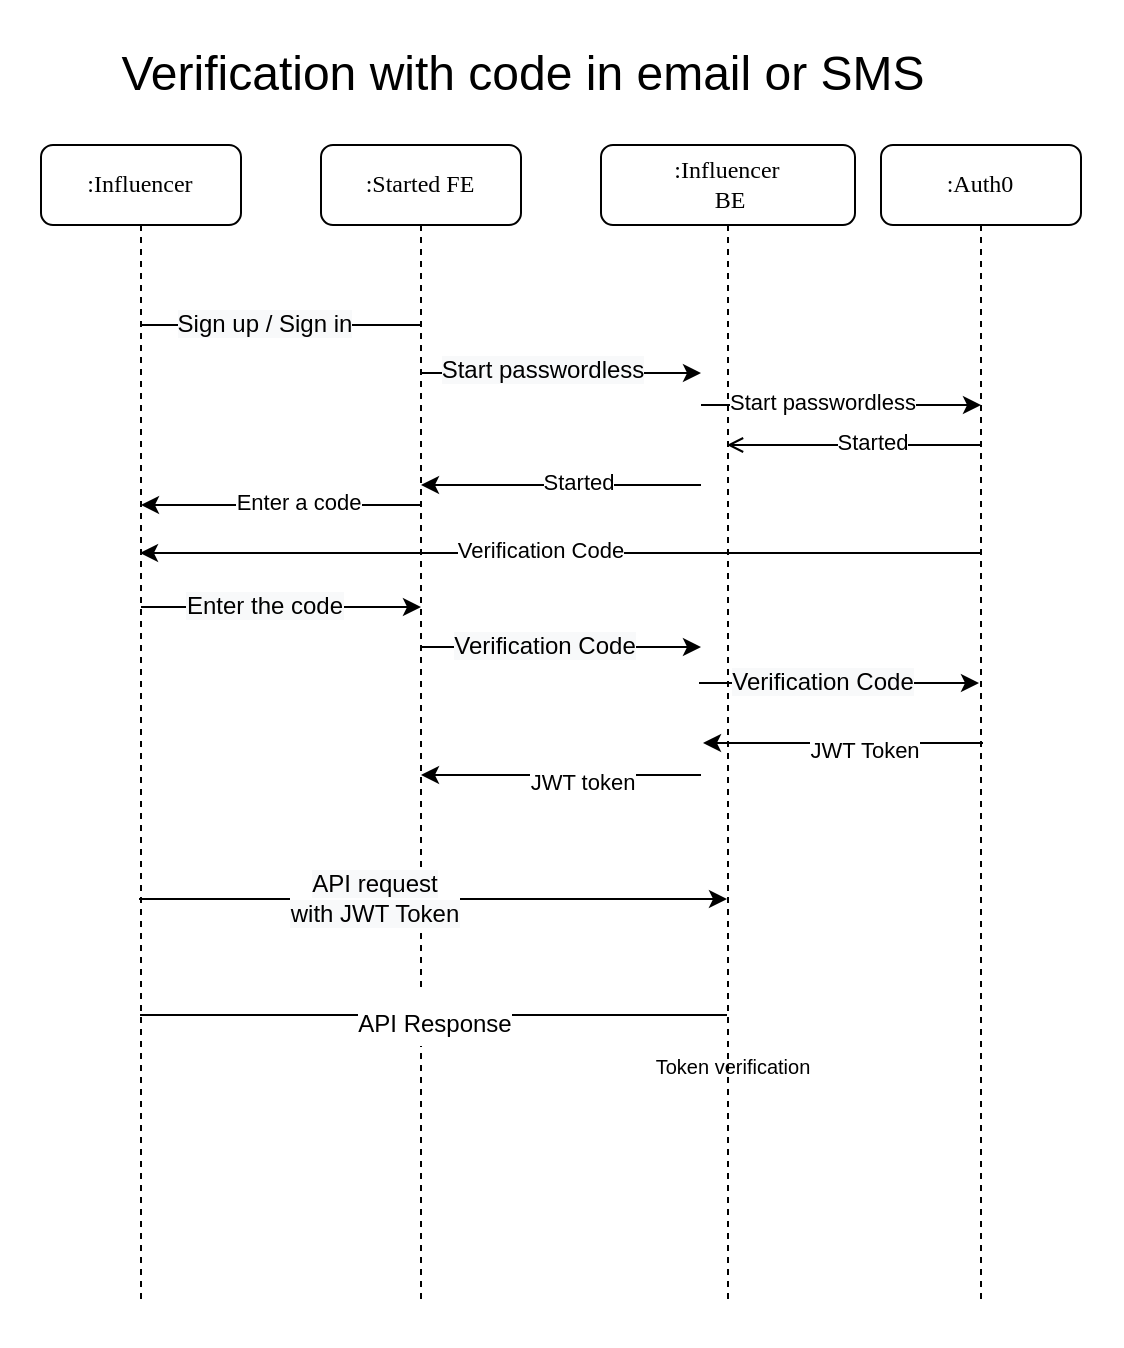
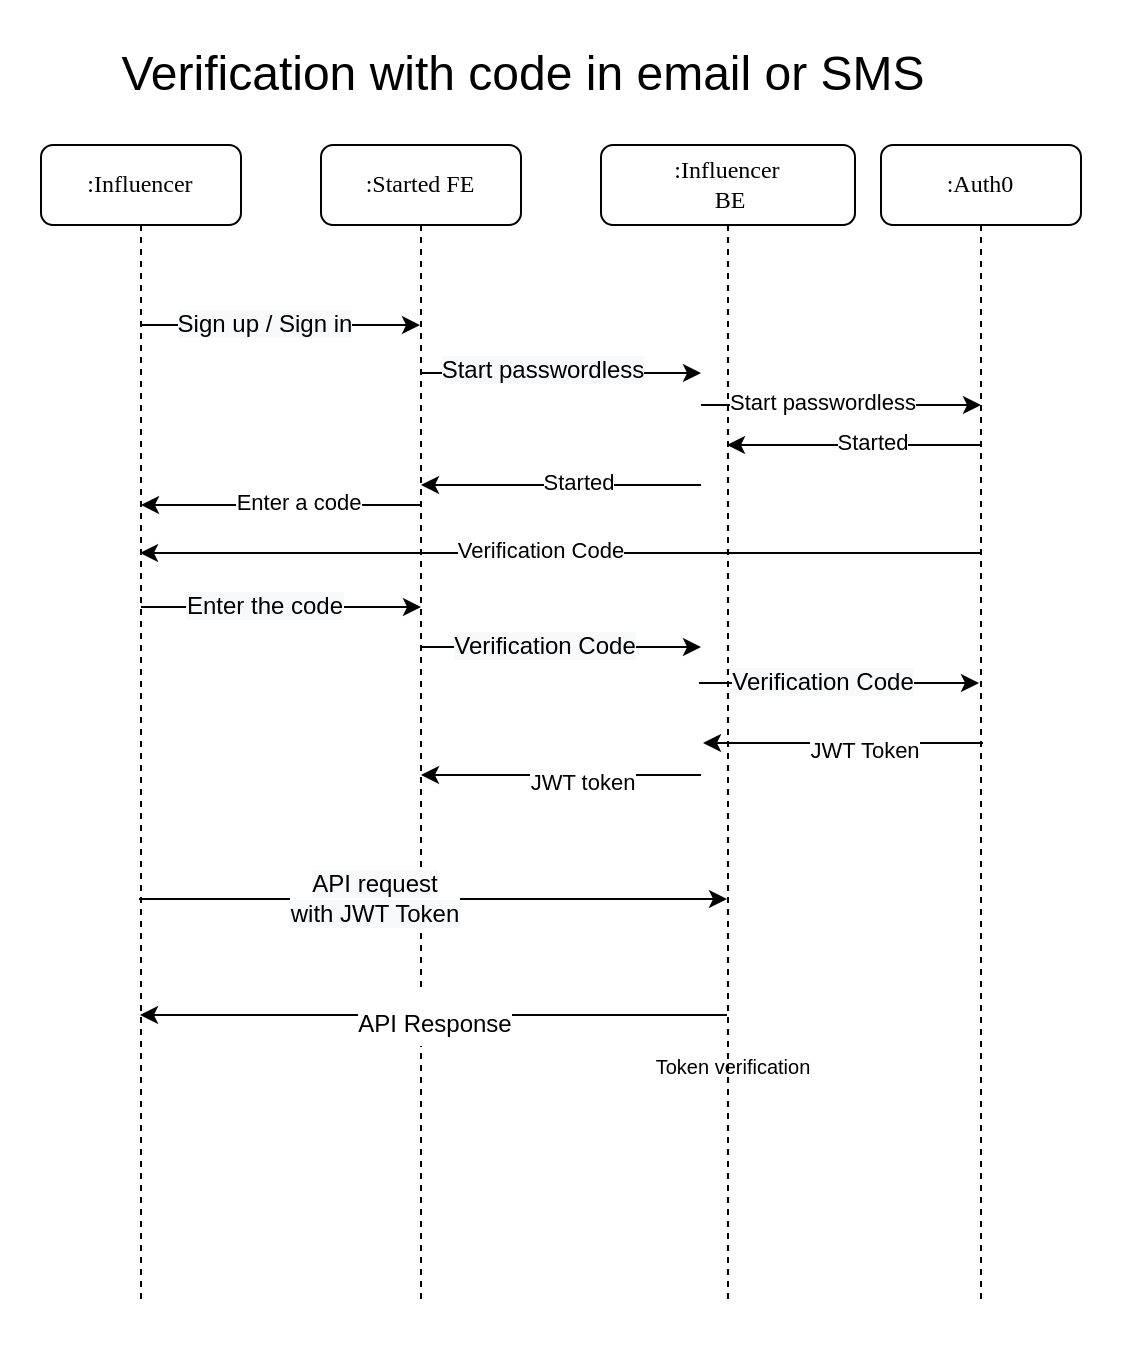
  <mxCell id="0" />
  <mxCell id="1" parent="0" />
  <mxCell id="2" value=":Started FE" style="shape=umlLifeline;perimeter=lifelinePerimeter;whiteSpace=wrap;html=1;container=1;collapsible=0;recursiveResize=0;outlineConnect=0;rounded=1;shadow=0;comic=0;labelBackgroundColor=none;strokeWidth=1;fontFamily=Verdana;fontSize=12;align=center;" parent="1" vertex="1"><mxGeometry x="160" y="72" width="100" height="580" as="geometry" /></mxCell>
  <mxCell id="3" value=":Influencer&lt;br&gt;&amp;nbsp;BE" style="shape=umlLifeline;perimeter=lifelinePerimeter;whiteSpace=wrap;html=1;container=1;collapsible=0;recursiveResize=0;outlineConnect=0;rounded=1;shadow=0;comic=0;labelBackgroundColor=none;strokeWidth=1;fontFamily=Verdana;fontSize=12;align=center;" parent="1" vertex="1"><mxGeometry x="300" y="72" width="127" height="580" as="geometry" /></mxCell>
  <mxCell id="4" value="&lt;font style=&quot;font-size: 10px&quot;&gt;Token verification&lt;/font&gt;" style="text;html=1;align=center;verticalAlign=middle;resizable=0;points=[];autosize=1;fontSize=24;" parent="3" vertex="1"><mxGeometry x="22" y="438" width="87" height="37" as="geometry" /></mxCell>
  <mxCell id="5" value=":Auth0" style="shape=umlLifeline;perimeter=lifelinePerimeter;whiteSpace=wrap;html=1;container=1;collapsible=0;recursiveResize=0;outlineConnect=0;rounded=1;shadow=0;comic=0;labelBackgroundColor=none;strokeWidth=1;fontFamily=Verdana;fontSize=12;align=center;" parent="1" vertex="1"><mxGeometry x="440" y="72" width="100" height="580" as="geometry" /></mxCell>
  <mxCell id="6" value=":Influencer" style="shape=umlLifeline;perimeter=lifelinePerimeter;whiteSpace=wrap;html=1;container=1;collapsible=0;recursiveResize=0;outlineConnect=0;rounded=1;shadow=0;comic=0;labelBackgroundColor=none;strokeWidth=1;fontFamily=Verdana;fontSize=12;align=center;" parent="1" vertex="1"><mxGeometry x="20" y="72" width="100" height="580" as="geometry" /></mxCell>
- <mxCell id="7" value="" style="endArrow=none;html=1;" parent="1" source="6" target="2" edge="1"><mxGeometry width="50" height="50" relative="1" as="geometry"><mxPoint x="370" y="302" as="sourcePoint" /><mxPoint x="420" y="252" as="targetPoint" /><Array as="points"><mxPoint x="120" y="162" /></Array></mxGeometry></mxCell>
+ <mxCell id="7" value="" style="endArrow=classic;html=1;" parent="1" source="6" target="2" edge="1"><mxGeometry width="50" height="50" relative="1" as="geometry"><mxPoint x="370" y="302" as="sourcePoint" /><mxPoint x="420" y="252" as="targetPoint" /><Array as="points"><mxPoint x="120" y="162" /></Array></mxGeometry></mxCell>
  <mxCell id="8" value="&lt;span style=&quot;font-size: 12px ; background-color: rgb(248 , 249 , 250)&quot;&gt;Sign up / Sign in&lt;/span&gt;" style="edgeLabel;html=1;align=center;verticalAlign=middle;resizable=0;points=[];" parent="7" vertex="1" connectable="0"><mxGeometry x="-0.279" y="-14" relative="1" as="geometry"><mxPoint x="11.5" y="-15" as="offset" /></mxGeometry></mxCell>
  <mxCell id="9" value="" style="endArrow=classic;html=1;" parent="1" edge="1"><mxGeometry width="50" height="50" relative="1" as="geometry"><mxPoint x="210" y="186" as="sourcePoint" /><mxPoint x="350" y="186" as="targetPoint" /><Array as="points"><mxPoint x="260.5" y="186" /></Array></mxGeometry></mxCell>
  <mxCell id="10" value="&lt;span style=&quot;font-size: 12px ; background-color: rgb(248 , 249 , 250)&quot;&gt;Start passwordless&lt;/span&gt;" style="edgeLabel;html=1;align=center;verticalAlign=middle;resizable=0;points=[];" parent="9" vertex="1" connectable="0"><mxGeometry x="0.171" y="2" relative="1" as="geometry"><mxPoint x="-22" as="offset" /></mxGeometry></mxCell>
  <mxCell id="11" value="" style="endArrow=classic;html=1;" parent="1" edge="1"><mxGeometry width="50" height="50" relative="1" as="geometry"><mxPoint x="350" y="202" as="sourcePoint" /><mxPoint x="490" y="202" as="targetPoint" /><Array as="points" /></mxGeometry></mxCell>
  <mxCell id="12" value="Start passwordless" style="edgeLabel;html=1;align=center;verticalAlign=middle;resizable=0;points=[];" parent="11" vertex="1" connectable="0"><mxGeometry x="-0.243" y="2" relative="1" as="geometry"><mxPoint x="7" as="offset" /></mxGeometry></mxCell>
- <mxCell id="13" value="" style="endArrow=open;html=1;" parent="1" source="5" target="3" edge="1"><mxGeometry width="50" height="50" relative="1" as="geometry"><mxPoint x="370" y="302" as="sourcePoint" /><mxPoint x="420" y="252" as="targetPoint" /><Array as="points"><mxPoint x="410" y="222" /></Array></mxGeometry></mxCell>
+ <mxCell id="13" value="" style="endArrow=classic;html=1;" parent="1" source="5" target="3" edge="1"><mxGeometry width="50" height="50" relative="1" as="geometry"><mxPoint x="370" y="302" as="sourcePoint" /><mxPoint x="420" y="252" as="targetPoint" /><Array as="points"><mxPoint x="410" y="222" /></Array></mxGeometry></mxCell>
  <mxCell id="14" value="Started" style="edgeLabel;html=1;align=center;verticalAlign=middle;resizable=0;points=[];" parent="13" vertex="1" connectable="0"><mxGeometry x="0.136" y="-18" relative="1" as="geometry"><mxPoint x="18" y="16" as="offset" /></mxGeometry></mxCell>
  <mxCell id="15" value="" style="endArrow=classic;html=1;" parent="1" edge="1"><mxGeometry width="50" height="50" relative="1" as="geometry"><mxPoint x="350" y="242" as="sourcePoint" /><mxPoint x="210" y="242" as="targetPoint" /><Array as="points"><mxPoint x="270.5" y="242" /></Array></mxGeometry></mxCell>
  <mxCell id="16" value="Started" style="edgeLabel;html=1;align=center;verticalAlign=middle;resizable=0;points=[];" parent="15" vertex="1" connectable="0"><mxGeometry x="0.136" y="-18" relative="1" as="geometry"><mxPoint x="18" y="16" as="offset" /></mxGeometry></mxCell>
  <mxCell id="17" value="" style="endArrow=classic;html=1;" parent="1" edge="1"><mxGeometry width="50" height="50" relative="1" as="geometry"><mxPoint x="210" y="252" as="sourcePoint" /><mxPoint x="70" y="252" as="targetPoint" /><Array as="points"><mxPoint x="130.5" y="252" /></Array></mxGeometry></mxCell>
  <mxCell id="18" value="Enter a code" style="edgeLabel;html=1;align=center;verticalAlign=middle;resizable=0;points=[];" parent="17" vertex="1" connectable="0"><mxGeometry x="0.136" y="-18" relative="1" as="geometry"><mxPoint x="18" y="16" as="offset" /></mxGeometry></mxCell>
  <mxCell id="19" value="" style="endArrow=classic;html=1;" parent="1" edge="1"><mxGeometry width="50" height="50" relative="1" as="geometry"><mxPoint x="491" y="371" as="sourcePoint" /><mxPoint x="351" y="371" as="targetPoint" /><Array as="points"><mxPoint x="411.5" y="371" /></Array></mxGeometry></mxCell>
  <mxCell id="20" value="JWT Token" style="edgeLabel;html=1;align=center;verticalAlign=middle;resizable=0;points=[];" parent="19" vertex="1" connectable="0"><mxGeometry x="0.136" y="20" relative="1" as="geometry"><mxPoint x="20" y="-17" as="offset" /></mxGeometry></mxCell>
  <mxCell id="21" value="Verification with code in email or SMS" style="text;html=1;align=center;verticalAlign=middle;resizable=0;points=[];autosize=1;fontSize=24;" parent="1" vertex="1"><mxGeometry x="55" y="20" width="412" height="33" as="geometry" /></mxCell>
  <mxCell id="22" value="" style="endArrow=classic;html=1;" parent="1" target="6" edge="1"><mxGeometry width="50" height="50" relative="1" as="geometry"><mxPoint x="490" y="276" as="sourcePoint" /><mxPoint x="350" y="276" as="targetPoint" /><Array as="points"><mxPoint x="410.5" y="276" /></Array></mxGeometry></mxCell>
  <mxCell id="23" value="Verification Code" style="edgeLabel;html=1;align=center;verticalAlign=middle;resizable=0;points=[];" parent="22" vertex="1" connectable="0"><mxGeometry x="0.136" y="-18" relative="1" as="geometry"><mxPoint x="18" y="16" as="offset" /></mxGeometry></mxCell>
  <mxCell id="24" value="" style="endArrow=classic;html=1;" parent="1" edge="1"><mxGeometry width="50" height="50" relative="1" as="geometry"><mxPoint x="70" y="303" as="sourcePoint" /><mxPoint x="210" y="303" as="targetPoint" /><Array as="points"><mxPoint x="120.5" y="303" /></Array></mxGeometry></mxCell>
  <mxCell id="25" value="&lt;span style=&quot;font-size: 12px ; background-color: rgb(248 , 249 , 250)&quot;&gt;Enter the code&lt;/span&gt;" style="edgeLabel;html=1;align=center;verticalAlign=middle;resizable=0;points=[];" parent="24" vertex="1" connectable="0"><mxGeometry x="-0.279" y="-14" relative="1" as="geometry"><mxPoint x="11.5" y="-15" as="offset" /></mxGeometry></mxCell>
  <mxCell id="26" value="" style="endArrow=classic;html=1;" parent="1" edge="1"><mxGeometry width="50" height="50" relative="1" as="geometry"><mxPoint x="210" y="323" as="sourcePoint" /><mxPoint x="350" y="323" as="targetPoint" /><Array as="points"><mxPoint x="260.5" y="323" /></Array></mxGeometry></mxCell>
  <mxCell id="27" value="&lt;span style=&quot;font-size: 12px ; background-color: rgb(248 , 249 , 250)&quot;&gt;Verification Code&lt;/span&gt;" style="edgeLabel;html=1;align=center;verticalAlign=middle;resizable=0;points=[];" parent="26" vertex="1" connectable="0"><mxGeometry x="-0.279" y="-14" relative="1" as="geometry"><mxPoint x="11.5" y="-15" as="offset" /></mxGeometry></mxCell>
  <mxCell id="28" value="" style="endArrow=classic;html=1;" parent="1" edge="1"><mxGeometry width="50" height="50" relative="1" as="geometry"><mxPoint x="349" y="341" as="sourcePoint" /><mxPoint x="489" y="341" as="targetPoint" /><Array as="points"><mxPoint x="399.5" y="341" /></Array></mxGeometry></mxCell>
  <mxCell id="29" value="&lt;span style=&quot;font-size: 12px ; background-color: rgb(248 , 249 , 250)&quot;&gt;Verification Code&lt;/span&gt;" style="edgeLabel;html=1;align=center;verticalAlign=middle;resizable=0;points=[];" parent="28" vertex="1" connectable="0"><mxGeometry x="-0.279" y="-14" relative="1" as="geometry"><mxPoint x="11.5" y="-15" as="offset" /></mxGeometry></mxCell>
  <mxCell id="30" value="" style="endArrow=classic;html=1;" parent="1" edge="1"><mxGeometry width="50" height="50" relative="1" as="geometry"><mxPoint x="350" y="387" as="sourcePoint" /><mxPoint x="210" y="387" as="targetPoint" /><Array as="points"><mxPoint x="270.5" y="387" /></Array></mxGeometry></mxCell>
  <mxCell id="31" value="JWT token" style="edgeLabel;html=1;align=center;verticalAlign=middle;resizable=0;points=[];" parent="30" vertex="1" connectable="0"><mxGeometry x="0.136" y="20" relative="1" as="geometry"><mxPoint x="20" y="-17" as="offset" /></mxGeometry></mxCell>
  <mxCell id="32" value="" style="endArrow=classic;html=1;" parent="1" target="3" edge="1"><mxGeometry width="50" height="50" relative="1" as="geometry"><mxPoint x="69" y="449" as="sourcePoint" /><mxPoint x="209" y="449" as="targetPoint" /><Array as="points"><mxPoint x="119.5" y="449" /></Array></mxGeometry></mxCell>
  <mxCell id="33" value="&lt;span style=&quot;font-size: 12px ; background-color: rgb(248 , 249 , 250)&quot;&gt;API request&lt;br&gt;with JWT Token&lt;br&gt;&lt;/span&gt;" style="edgeLabel;html=1;align=center;verticalAlign=middle;resizable=0;points=[];" parent="32" vertex="1" connectable="0"><mxGeometry x="-0.279" y="-14" relative="1" as="geometry"><mxPoint x="11.5" y="-15" as="offset" /></mxGeometry></mxCell>
- <mxCell id="34" value="" style="endArrow=none;html=1;fontSize=24;" parent="1" source="3" target="6" edge="1"><mxGeometry width="50" height="50" relative="1" as="geometry"><mxPoint x="307" y="368" as="sourcePoint" /><mxPoint x="357" y="318" as="targetPoint" /><Array as="points"><mxPoint x="224" y="507" /></Array></mxGeometry></mxCell>
+ <mxCell id="34" value="" style="endArrow=classic;html=1;fontSize=24;" parent="1" source="3" target="6" edge="1"><mxGeometry width="50" height="50" relative="1" as="geometry"><mxPoint x="307" y="368" as="sourcePoint" /><mxPoint x="357" y="318" as="targetPoint" /><Array as="points"><mxPoint x="224" y="507" /></Array></mxGeometry></mxCell>
  <mxCell id="35" value="&lt;font style=&quot;font-size: 12px&quot;&gt;API Response&lt;/font&gt;" style="edgeLabel;html=1;align=center;verticalAlign=middle;resizable=0;points=[];fontSize=24;" parent="34" vertex="1" connectable="0"><mxGeometry x="0.261" relative="1" as="geometry"><mxPoint x="38" as="offset" /></mxGeometry></mxCell>
